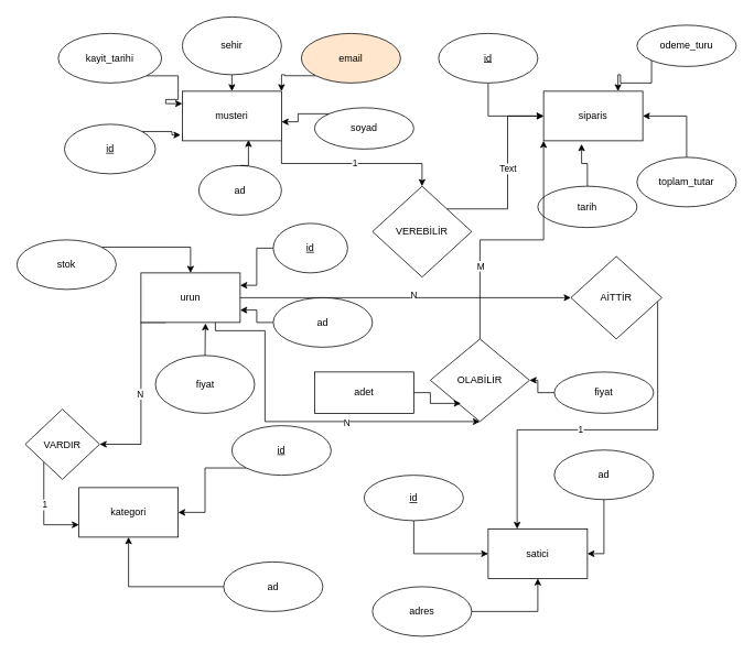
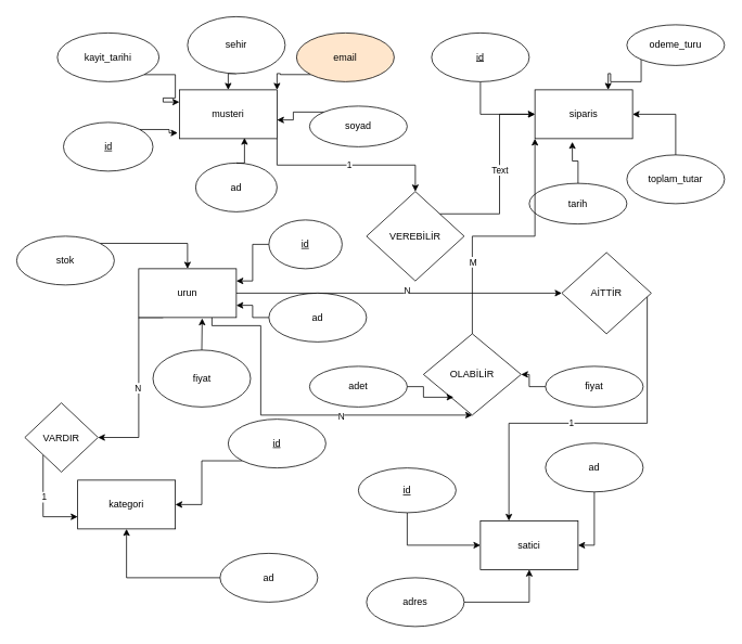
  <mxCell id="0" />
  <mxCell id="1" parent="0" />
  <mxCell id="2" style="edgeStyle=orthogonalEdgeStyle;rounded=0;orthogonalLoop=1;jettySize=auto;html=1;exitX=1;exitY=1;exitDx=0;exitDy=0;" parent="1" source="4" target="60" edge="1"><mxGeometry relative="1" as="geometry" /></mxCell>
  <mxCell id="3" value="1" style="edgeLabel;html=1;align=center;verticalAlign=middle;resizable=0;points=[];" parent="2" vertex="1" connectable="0"><mxGeometry x="0.027" y="2" relative="1" as="geometry"><mxPoint y="1" as="offset" /></mxGeometry></mxCell>
  <mxCell id="4" value="musteri" style="rounded=0;whiteSpace=wrap;html=1;" parent="1" vertex="1"><mxGeometry x="220" y="110" width="120" height="60" as="geometry" /></mxCell>
  <mxCell id="5" value="&lt;u&gt;id&lt;/u&gt;" style="ellipse;whiteSpace=wrap;html=1;" parent="1" vertex="1"><mxGeometry x="77.5" y="150" width="110" height="60" as="geometry" /></mxCell>
  <mxCell id="6" value="soyad" style="ellipse;whiteSpace=wrap;html=1;" parent="1" vertex="1"><mxGeometry x="380" y="130" width="120" height="50" as="geometry" /></mxCell>
  <mxCell id="7" value="ad" style="ellipse;whiteSpace=wrap;html=1;" parent="1" vertex="1"><mxGeometry x="240" y="200" width="100" height="60" as="geometry" /></mxCell>
  <mxCell id="8" style="edgeStyle=orthogonalEdgeStyle;rounded=0;orthogonalLoop=1;jettySize=auto;html=1;exitX=0.5;exitY=1;exitDx=0;exitDy=0;" parent="1" source="7" target="7" edge="1"><mxGeometry relative="1" as="geometry" /></mxCell>
  <mxCell id="9" style="edgeStyle=orthogonalEdgeStyle;rounded=0;orthogonalLoop=1;jettySize=auto;html=1;exitX=1;exitY=1;exitDx=0;exitDy=0;entryX=0;entryY=0.25;entryDx=0;entryDy=0;" parent="1" source="10" target="4" edge="1"><mxGeometry relative="1" as="geometry" /></mxCell>
  <mxCell id="10" value="kayit_tarihi" style="ellipse;whiteSpace=wrap;html=1;" parent="1" vertex="1"><mxGeometry y="40" width="125" height="60" as="geometry" x="70" /></mxCell>
  <mxCell id="11" style="edgeStyle=orthogonalEdgeStyle;rounded=0;orthogonalLoop=1;jettySize=auto;html=1;exitX=0.5;exitY=1;exitDx=0;exitDy=0;entryX=0.5;entryY=0;entryDx=0;entryDy=0;" parent="1" source="12" target="4" edge="1"><mxGeometry relative="1" as="geometry" /></mxCell>
- <mxCell id="12" value="sehir" style="ellipse;whiteSpace=wrap;html=1;" parent="1" vertex="1"><mxGeometry x="220" y="20" width="120" height="70" as="geometry" /></mxCell>
+ <mxCell id="12" value="sehir" style="ellipse;whiteSpace=wrap;html=1;" parent="1" vertex="1"><mxGeometry x="230" y="20" width="120" height="70" as="geometry" /></mxCell>
  <mxCell id="13" style="edgeStyle=orthogonalEdgeStyle;rounded=0;orthogonalLoop=1;jettySize=auto;html=1;exitX=0;exitY=1;exitDx=0;exitDy=0;entryX=1;entryY=0;entryDx=0;entryDy=0;" parent="1" source="14" target="4" edge="1"><mxGeometry relative="1" as="geometry" /></mxCell>
  <mxCell id="14" value="email" style="ellipse;whiteSpace=wrap;html=1;fillColor=#ffe6cc;" parent="1" vertex="1"><mxGeometry x="364" y="40" width="120" height="60" as="geometry" /></mxCell>
  <mxCell id="15" style="edgeStyle=orthogonalEdgeStyle;rounded=0;orthogonalLoop=1;jettySize=auto;html=1;exitX=1;exitY=0;exitDx=0;exitDy=0;entryX=-0.017;entryY=0.883;entryDx=0;entryDy=0;entryPerimeter=0;" parent="1" source="5" target="4" edge="1"><mxGeometry relative="1" as="geometry" /></mxCell>
  <mxCell id="16" style="edgeStyle=orthogonalEdgeStyle;rounded=0;orthogonalLoop=1;jettySize=auto;html=1;exitX=0;exitY=0;exitDx=0;exitDy=0;entryX=1;entryY=0.617;entryDx=0;entryDy=0;entryPerimeter=0;" parent="1" source="6" target="4" edge="1"><mxGeometry relative="1" as="geometry" /></mxCell>
  <mxCell id="17" style="edgeStyle=orthogonalEdgeStyle;rounded=0;orthogonalLoop=1;jettySize=auto;html=1;exitX=0.5;exitY=0;exitDx=0;exitDy=0;entryX=0.667;entryY=0.983;entryDx=0;entryDy=0;entryPerimeter=0;" parent="1" source="7" target="4" edge="1"><mxGeometry relative="1" as="geometry" /></mxCell>
  <mxCell id="18" style="edgeStyle=orthogonalEdgeStyle;rounded=0;orthogonalLoop=1;jettySize=auto;html=1;exitX=0.75;exitY=1;exitDx=0;exitDy=0;entryX=0.5;entryY=1;entryDx=0;entryDy=0;" parent="1" source="24" target="63" edge="1"><mxGeometry relative="1" as="geometry"><Array as="points"><mxPoint x="260" y="400" /><mxPoint x="320" y="400" /><mxPoint x="320" y="510" /></Array></mxGeometry></mxCell>
  <mxCell id="19" value="N" style="edgeLabel;html=1;align=center;verticalAlign=middle;resizable=0;points=[];" parent="18" vertex="1" connectable="0"><mxGeometry x="0.263" y="-1" relative="1" as="geometry"><mxPoint as="offset" /></mxGeometry></mxCell>
  <mxCell id="20" style="edgeStyle=orthogonalEdgeStyle;rounded=0;orthogonalLoop=1;jettySize=auto;html=1;exitX=1;exitY=0.5;exitDx=0;exitDy=0;entryX=0;entryY=0.5;entryDx=0;entryDy=0;" parent="1" source="24" target="73" edge="1"><mxGeometry relative="1" as="geometry" /></mxCell>
  <mxCell id="21" value="N" style="edgeLabel;html=1;align=center;verticalAlign=middle;resizable=0;points=[];" parent="20" vertex="1" connectable="0"><mxGeometry x="0.045" y="4" relative="1" as="geometry"><mxPoint as="offset" /></mxGeometry></mxCell>
  <mxCell id="22" style="edgeStyle=orthogonalEdgeStyle;rounded=0;orthogonalLoop=1;jettySize=auto;html=1;exitX=0.25;exitY=1;exitDx=0;exitDy=0;entryX=1;entryY=0.5;entryDx=0;entryDy=0;" parent="1" source="24" target="70" edge="1"><mxGeometry relative="1" as="geometry"><Array as="points"><mxPoint x="170" y="390" /><mxPoint x="170" y="538" /></Array></mxGeometry></mxCell>
  <mxCell id="23" value="N" style="edgeLabel;html=1;align=center;verticalAlign=middle;resizable=0;points=[];" parent="22" vertex="1" connectable="0"><mxGeometry x="0.02" y="-2" relative="1" as="geometry"><mxPoint as="offset" /></mxGeometry></mxCell>
  <mxCell id="24" value="urun" style="rounded=0;whiteSpace=wrap;html=1;" parent="1" vertex="1"><mxGeometry x="170" y="330" width="120" height="60" as="geometry" /></mxCell>
  <mxCell id="25" style="edgeStyle=orthogonalEdgeStyle;rounded=0;orthogonalLoop=1;jettySize=auto;html=1;exitX=1;exitY=0;exitDx=0;exitDy=0;entryX=0.5;entryY=0;entryDx=0;entryDy=0;" parent="1" source="26" target="24" edge="1"><mxGeometry relative="1" as="geometry" /></mxCell>
  <mxCell id="26" value="stok" style="ellipse;whiteSpace=wrap;html=1;" parent="1" vertex="1"><mxGeometry x="20" y="290" width="120" height="60" as="geometry" /></mxCell>
  <mxCell id="27" value="fiyat" style="ellipse;whiteSpace=wrap;html=1;" parent="1" vertex="1"><mxGeometry x="187.5" y="430" width="120" height="70" as="geometry" /></mxCell>
  <mxCell id="28" style="edgeStyle=orthogonalEdgeStyle;rounded=0;orthogonalLoop=1;jettySize=auto;html=1;exitX=0;exitY=0.5;exitDx=0;exitDy=0;entryX=1;entryY=0.75;entryDx=0;entryDy=0;" parent="1" source="29" target="24" edge="1"><mxGeometry relative="1" as="geometry" /></mxCell>
  <mxCell id="29" value="ad" style="ellipse;whiteSpace=wrap;html=1;" parent="1" vertex="1"><mxGeometry x="330" y="360" width="120" height="60" as="geometry" /></mxCell>
  <mxCell id="30" style="edgeStyle=orthogonalEdgeStyle;rounded=0;orthogonalLoop=1;jettySize=auto;html=1;exitX=0;exitY=0.5;exitDx=0;exitDy=0;entryX=1;entryY=0.25;entryDx=0;entryDy=0;" parent="1" source="31" target="24" edge="1"><mxGeometry relative="1" as="geometry" /></mxCell>
  <mxCell id="31" value="&lt;u&gt;id&lt;/u&gt;" style="ellipse;whiteSpace=wrap;html=1;" parent="1" vertex="1"><mxGeometry x="330" y="270" width="90" height="60" as="geometry" /></mxCell>
  <mxCell id="32" style="edgeStyle=orthogonalEdgeStyle;rounded=0;orthogonalLoop=1;jettySize=auto;html=1;exitX=0.5;exitY=1;exitDx=0;exitDy=0;" parent="1" source="26" target="26" edge="1"><mxGeometry relative="1" as="geometry" /></mxCell>
  <mxCell id="33" style="edgeStyle=orthogonalEdgeStyle;rounded=0;orthogonalLoop=1;jettySize=auto;html=1;exitX=0.5;exitY=1;exitDx=0;exitDy=0;" parent="1" source="26" target="26" edge="1"><mxGeometry relative="1" as="geometry" /></mxCell>
  <mxCell id="34" style="edgeStyle=orthogonalEdgeStyle;rounded=0;orthogonalLoop=1;jettySize=auto;html=1;exitX=0.5;exitY=0;exitDx=0;exitDy=0;entryX=0.65;entryY=1.017;entryDx=0;entryDy=0;entryPerimeter=0;" parent="1" source="27" target="24" edge="1"><mxGeometry relative="1" as="geometry" /></mxCell>
  <mxCell id="35" value="siparis" style="rounded=0;whiteSpace=wrap;html=1;" parent="1" vertex="1"><mxGeometry x="657" y="110" width="120" height="60" as="geometry" /></mxCell>
  <mxCell id="36" style="edgeStyle=orthogonalEdgeStyle;rounded=0;orthogonalLoop=1;jettySize=auto;html=1;exitX=0;exitY=1;exitDx=0;exitDy=0;entryX=0.75;entryY=0;entryDx=0;entryDy=0;" parent="1" source="37" target="35" edge="1"><mxGeometry relative="1" as="geometry" /></mxCell>
  <mxCell id="37" value="odeme_turu" style="ellipse;whiteSpace=wrap;html=1;" parent="1" vertex="1"><mxGeometry x="770" y="30" width="120" height="50" as="geometry" /></mxCell>
  <mxCell id="38" style="edgeStyle=orthogonalEdgeStyle;rounded=0;orthogonalLoop=1;jettySize=auto;html=1;exitX=0.5;exitY=0;exitDx=0;exitDy=0;entryX=1;entryY=0.5;entryDx=0;entryDy=0;" parent="1" source="39" target="35" edge="1"><mxGeometry relative="1" as="geometry" /></mxCell>
  <mxCell id="39" value="toplam_tutar" style="ellipse;whiteSpace=wrap;html=1;" parent="1" vertex="1"><mxGeometry x="770" y="190" width="120" height="60" as="geometry" /></mxCell>
  <mxCell id="40" value="tarih" style="ellipse;whiteSpace=wrap;html=1;" parent="1" vertex="1"><mxGeometry x="650" y="225" width="120" height="50" as="geometry" /></mxCell>
  <mxCell id="41" style="edgeStyle=orthogonalEdgeStyle;rounded=0;orthogonalLoop=1;jettySize=auto;html=1;exitX=0.5;exitY=1;exitDx=0;exitDy=0;entryX=0;entryY=0.5;entryDx=0;entryDy=0;" parent="1" source="42" target="35" edge="1"><mxGeometry relative="1" as="geometry" /></mxCell>
  <mxCell id="42" value="&lt;u&gt;id&lt;/u&gt;" style="ellipse;whiteSpace=wrap;html=1;" parent="1" vertex="1"><mxGeometry x="530" y="40" width="120" height="60" as="geometry" /></mxCell>
  <mxCell id="43" style="edgeStyle=orthogonalEdgeStyle;rounded=0;orthogonalLoop=1;jettySize=auto;html=1;exitX=0.5;exitY=0;exitDx=0;exitDy=0;entryX=0.383;entryY=1.067;entryDx=0;entryDy=0;entryPerimeter=0;" parent="1" source="40" target="35" edge="1"><mxGeometry relative="1" as="geometry" /></mxCell>
  <mxCell id="44" style="edgeStyle=orthogonalEdgeStyle;rounded=0;orthogonalLoop=1;jettySize=auto;html=1;exitX=0.5;exitY=1;exitDx=0;exitDy=0;" parent="1" edge="1"><mxGeometry relative="1" as="geometry"><mxPoint x="837" y="360" as="sourcePoint" /><mxPoint x="837" y="360" as="targetPoint" /></mxGeometry></mxCell>
  <mxCell id="45" value="kategori" style="rounded=0;whiteSpace=wrap;html=1;" parent="1" vertex="1"><mxGeometry x="95" y="590" width="120" height="60" as="geometry" /></mxCell>
  <mxCell id="46" style="edgeStyle=orthogonalEdgeStyle;rounded=0;orthogonalLoop=1;jettySize=auto;html=1;exitX=0;exitY=0.5;exitDx=0;exitDy=0;entryX=0.5;entryY=1;entryDx=0;entryDy=0;" parent="1" source="47" target="45" edge="1"><mxGeometry relative="1" as="geometry" /></mxCell>
  <mxCell id="47" value="ad" style="ellipse;whiteSpace=wrap;html=1;" parent="1" vertex="1"><mxGeometry x="270" y="680" width="120" height="60" as="geometry" /></mxCell>
  <mxCell id="48" style="edgeStyle=orthogonalEdgeStyle;rounded=0;orthogonalLoop=1;jettySize=auto;html=1;exitX=0;exitY=1;exitDx=0;exitDy=0;entryX=1;entryY=0.5;entryDx=0;entryDy=0;" parent="1" source="49" target="45" edge="1"><mxGeometry relative="1" as="geometry" /></mxCell>
  <mxCell id="49" value="&lt;u&gt;id&lt;/u&gt;" style="ellipse;whiteSpace=wrap;html=1;" parent="1" vertex="1"><mxGeometry x="280" y="515" width="120" height="60" as="geometry" /></mxCell>
  <mxCell id="50" style="edgeStyle=orthogonalEdgeStyle;rounded=0;orthogonalLoop=1;jettySize=auto;html=1;exitX=0.5;exitY=1;exitDx=0;exitDy=0;" parent="1" source="47" target="47" edge="1"><mxGeometry relative="1" as="geometry" /></mxCell>
  <mxCell id="51" value="satici" style="rounded=0;whiteSpace=wrap;html=1;" parent="1" vertex="1"><mxGeometry x="590" y="640" width="120" height="60" as="geometry" /></mxCell>
  <mxCell id="52" style="edgeStyle=orthogonalEdgeStyle;rounded=0;orthogonalLoop=1;jettySize=auto;html=1;exitX=1;exitY=0.5;exitDx=0;exitDy=0;entryX=0.5;entryY=1;entryDx=0;entryDy=0;" parent="1" source="53" target="51" edge="1"><mxGeometry relative="1" as="geometry" /></mxCell>
  <mxCell id="53" value="adres" style="ellipse;whiteSpace=wrap;html=1;" parent="1" vertex="1"><mxGeometry x="450" y="710" width="120" height="60" as="geometry" /></mxCell>
  <mxCell id="54" style="edgeStyle=orthogonalEdgeStyle;rounded=0;orthogonalLoop=1;jettySize=auto;html=1;exitX=0.5;exitY=1;exitDx=0;exitDy=0;entryX=1;entryY=0.5;entryDx=0;entryDy=0;" parent="1" source="55" target="51" edge="1"><mxGeometry relative="1" as="geometry" /></mxCell>
  <mxCell id="55" value="ad" style="ellipse;whiteSpace=wrap;html=1;" parent="1" vertex="1"><mxGeometry x="670" y="544.5" width="120" height="60" as="geometry" /></mxCell>
  <mxCell id="56" style="edgeStyle=orthogonalEdgeStyle;rounded=0;orthogonalLoop=1;jettySize=auto;html=1;exitX=0.5;exitY=1;exitDx=0;exitDy=0;entryX=0;entryY=0.5;entryDx=0;entryDy=0;" parent="1" source="57" target="51" edge="1"><mxGeometry relative="1" as="geometry" /></mxCell>
  <mxCell id="57" value="&lt;u&gt;id&lt;/u&gt;" style="ellipse;whiteSpace=wrap;html=1;" parent="1" vertex="1"><mxGeometry x="440" y="575" width="120" height="55" as="geometry" /></mxCell>
  <mxCell id="58" style="edgeStyle=orthogonalEdgeStyle;rounded=0;orthogonalLoop=1;jettySize=auto;html=1;exitX=1;exitY=0;exitDx=0;exitDy=0;entryX=0;entryY=0.5;entryDx=0;entryDy=0;" parent="1" source="60" target="35" edge="1"><mxGeometry relative="1" as="geometry" /></mxCell>
  <mxCell id="59" value="Text" style="edgeLabel;html=1;align=center;verticalAlign=middle;resizable=0;points=[];" parent="58" vertex="1" connectable="0"><mxGeometry x="0.072" y="1" relative="1" as="geometry"><mxPoint x="1" as="offset" /></mxGeometry></mxCell>
- <mxCell id="60" value="VEREBİLİR" style="rhombus;whiteSpace=wrap;html=1;" parent="1" vertex="1"><mxGeometry x="450" y="225" width="120" height="110" as="geometry" /></mxCell>
+ <mxCell id="60" value="VEREBİLİR" style="rhombus;whiteSpace=wrap;html=1;" parent="1" vertex="1"><mxGeometry x="450" y="235" width="120" height="110" as="geometry" /></mxCell>
  <mxCell id="61" style="edgeStyle=orthogonalEdgeStyle;rounded=0;orthogonalLoop=1;jettySize=auto;html=1;exitX=0.5;exitY=0;exitDx=0;exitDy=0;entryX=0;entryY=1;entryDx=0;entryDy=0;" parent="1" source="63" target="35" edge="1"><mxGeometry relative="1" as="geometry" /></mxCell>
  <mxCell id="62" value="M" style="edgeLabel;html=1;align=center;verticalAlign=middle;resizable=0;points=[];" parent="61" vertex="1" connectable="0"><mxGeometry x="-0.439" relative="1" as="geometry"><mxPoint as="offset" /></mxGeometry></mxCell>
  <mxCell id="63" value="OLABİLİR" style="rhombus;whiteSpace=wrap;html=1;" parent="1" vertex="1"><mxGeometry x="520" y="410" width="120" height="100" as="geometry" /></mxCell>
- <mxCell id="64" value="adet" style="whiteSpace=wrap;html=1;rounded=0;" parent="1" vertex="1"><mxGeometry x="380" y="450" width="120" height="50" as="geometry" /></mxCell>
+ <mxCell id="64" value="adet" style="ellipse;whiteSpace=wrap;html=1;" parent="1" vertex="1"><mxGeometry x="380" y="450" width="120" height="50" as="geometry" /></mxCell>
  <mxCell id="65" style="edgeStyle=orthogonalEdgeStyle;rounded=0;orthogonalLoop=1;jettySize=auto;html=1;exitX=0;exitY=0.5;exitDx=0;exitDy=0;" parent="1" source="66" target="63" edge="1"><mxGeometry relative="1" as="geometry" /></mxCell>
  <mxCell id="66" value="fiyat" style="ellipse;whiteSpace=wrap;html=1;" parent="1" vertex="1"><mxGeometry x="670" y="450" width="120" height="50" as="geometry" /></mxCell>
  <mxCell id="67" style="edgeStyle=orthogonalEdgeStyle;rounded=0;orthogonalLoop=1;jettySize=auto;html=1;exitX=1;exitY=0.5;exitDx=0;exitDy=0;entryX=0.308;entryY=0.78;entryDx=0;entryDy=0;entryPerimeter=0;" parent="1" source="64" target="63" edge="1"><mxGeometry relative="1" as="geometry" /></mxCell>
  <mxCell id="68" style="edgeStyle=orthogonalEdgeStyle;rounded=0;orthogonalLoop=1;jettySize=auto;html=1;exitX=0;exitY=1;exitDx=0;exitDy=0;entryX=0;entryY=0.75;entryDx=0;entryDy=0;" parent="1" source="70" target="45" edge="1"><mxGeometry relative="1" as="geometry" /></mxCell>
  <mxCell id="69" value="1" style="edgeLabel;html=1;align=center;verticalAlign=middle;resizable=0;points=[];" parent="68" vertex="1" connectable="0"><mxGeometry x="-0.126" y="1" relative="1" as="geometry"><mxPoint as="offset" /></mxGeometry></mxCell>
  <mxCell id="70" value="VARDIR" style="rhombus;whiteSpace=wrap;html=1;" parent="1" vertex="1"><mxGeometry x="30" y="495" width="90" height="85" as="geometry" /></mxCell>
  <mxCell id="71" style="edgeStyle=orthogonalEdgeStyle;rounded=0;orthogonalLoop=1;jettySize=auto;html=1;exitX=1;exitY=0.5;exitDx=0;exitDy=0;" parent="1" edge="1"><mxGeometry relative="1" as="geometry"><mxPoint x="775" y="360" as="sourcePoint" /><mxPoint x="625" y="640" as="targetPoint" /><Array as="points"><mxPoint x="795" y="360" /><mxPoint x="795" y="520" /><mxPoint x="625" y="520" /></Array></mxGeometry></mxCell>
  <mxCell id="72" value="1" style="edgeLabel;html=1;align=center;verticalAlign=middle;resizable=0;points=[];" parent="71" vertex="1" connectable="0"><mxGeometry x="0.166" y="-1" relative="1" as="geometry"><mxPoint as="offset" /></mxGeometry></mxCell>
  <mxCell id="73" value="AİTTİR" style="rhombus;whiteSpace=wrap;html=1;" parent="1" vertex="1"><mxGeometry x="690" y="310" width="110" height="100" as="geometry" /></mxCell>
